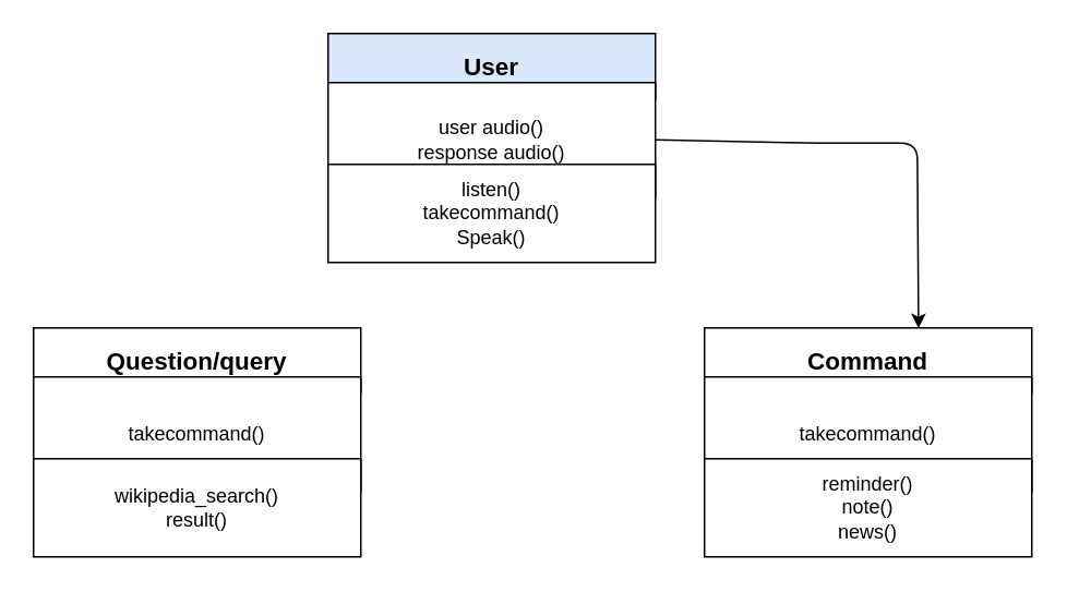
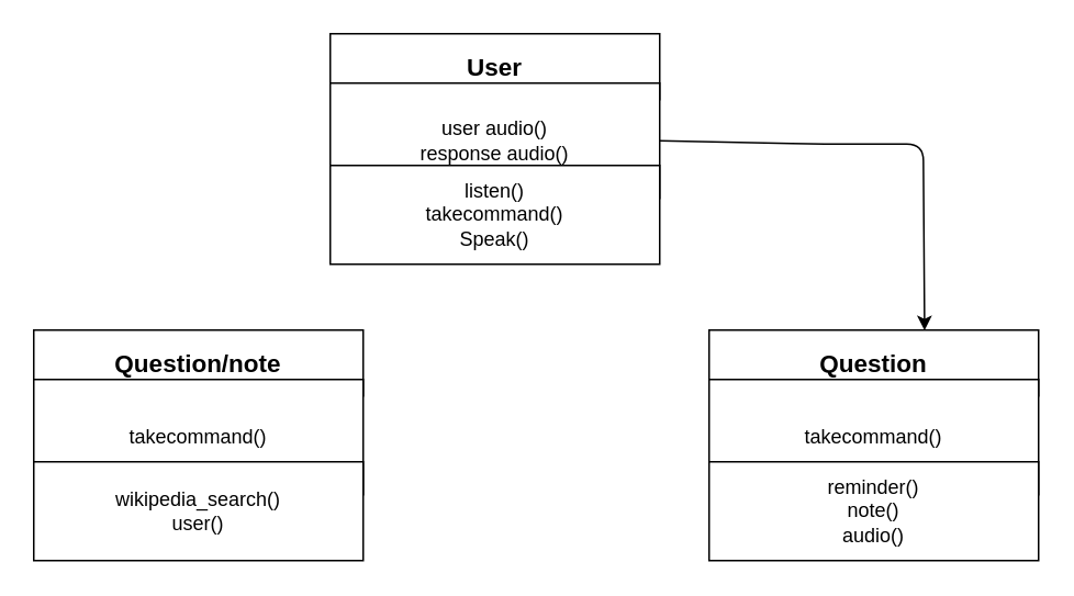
  <mxCell id="0" />
  <mxCell id="1" parent="0" />
- <mxCell id="2" value="&lt;b style=&quot;font-size: 15px&quot;&gt;User&lt;/b&gt;" style="rounded=0;whiteSpace=wrap;html=1;fillColor=#dae8fc;" parent="1" vertex="1"><mxGeometry x="200" y="20" width="200" height="40" as="geometry" /></mxCell>
+ <mxCell id="2" value="&lt;b style=&quot;font-size: 15px&quot;&gt;User&lt;/b&gt;" style="rounded=0;whiteSpace=wrap;html=1;" parent="1" vertex="1"><mxGeometry x="200" y="20" width="200" height="40" as="geometry" /></mxCell>
  <mxCell id="3" value="user audio()&lt;br&gt;response audio()" style="rounded=0;whiteSpace=wrap;html=1;" parent="1" vertex="1"><mxGeometry x="200" y="50" width="200" height="70" as="geometry" /></mxCell>
  <mxCell id="4" style="edgeStyle=orthogonalEdgeStyle;rounded=0;orthogonalLoop=1;jettySize=auto;html=1;exitX=0.5;exitY=1;exitDx=0;exitDy=0;" parent="1" source="3" target="3" edge="1"><mxGeometry relative="1" as="geometry" /></mxCell>
  <mxCell id="5" value="listen()&lt;br&gt;takecommand()&lt;br&gt;Speak()" style="rounded=0;whiteSpace=wrap;html=1;" parent="1" vertex="1"><mxGeometry x="200" y="100" width="200" height="60" as="geometry" /></mxCell>
- <mxCell id="6" value="&lt;font style=&quot;font-size: 15px&quot;&gt;&lt;b&gt;Question/query&lt;/b&gt;&lt;/font&gt;" style="rounded=0;whiteSpace=wrap;html=1;" parent="1" vertex="1"><mxGeometry x="20" y="200" width="200" height="40" as="geometry" /></mxCell>
+ <mxCell id="6" value="&lt;font style=&quot;font-size: 15px&quot;&gt;&lt;b&gt;Question/note&lt;/b&gt;&lt;/font&gt;" style="rounded=0;whiteSpace=wrap;html=1;" parent="1" vertex="1"><mxGeometry x="20" y="200" width="200" height="40" as="geometry" /></mxCell>
  <mxCell id="7" value="takecommand()" style="rounded=0;whiteSpace=wrap;html=1;" parent="1" vertex="1"><mxGeometry x="20" y="230" width="200" height="70" as="geometry" /></mxCell>
  <mxCell id="8" style="edgeStyle=orthogonalEdgeStyle;rounded=0;orthogonalLoop=1;jettySize=auto;html=1;exitX=0.5;exitY=1;exitDx=0;exitDy=0;" parent="1" source="7" target="7" edge="1"><mxGeometry relative="1" as="geometry" /></mxCell>
- <mxCell id="9" value="wikipedia_search()&lt;br&gt;result()&lt;br&gt;" style="rounded=0;whiteSpace=wrap;html=1;" parent="1" vertex="1"><mxGeometry x="20" y="280" width="200" height="60" as="geometry" /></mxCell>
- <mxCell id="10" value="&lt;font style=&quot;font-size: 15px&quot;&gt;&lt;b&gt;Command&lt;/b&gt;&lt;/font&gt;" style="rounded=0;whiteSpace=wrap;html=1;" parent="1" vertex="1"><mxGeometry x="430" y="200" width="200" height="40" as="geometry" /></mxCell>
+ <mxCell id="9" value="wikipedia_search()&lt;br&gt;user()&lt;br&gt;" style="rounded=0;whiteSpace=wrap;html=1;" parent="1" vertex="1"><mxGeometry x="20" y="280" width="200" height="60" as="geometry" /></mxCell>
+ <mxCell id="10" value="&lt;font style=&quot;font-size: 15px&quot;&gt;&lt;b&gt;Question&lt;/b&gt;&lt;/font&gt;" style="rounded=0;whiteSpace=wrap;html=1;" parent="1" vertex="1"><mxGeometry x="430" y="200" width="200" height="40" as="geometry" /></mxCell>
  <mxCell id="11" value="takecommand()&lt;br&gt;" style="rounded=0;whiteSpace=wrap;html=1;" parent="1" vertex="1"><mxGeometry x="430" y="230" width="200" height="70" as="geometry" /></mxCell>
  <mxCell id="12" style="edgeStyle=orthogonalEdgeStyle;rounded=0;orthogonalLoop=1;jettySize=auto;html=1;exitX=0.5;exitY=1;exitDx=0;exitDy=0;" parent="1" source="11" target="11" edge="1"><mxGeometry relative="1" as="geometry" /></mxCell>
- <mxCell id="13" value="reminder()&lt;br&gt;note()&lt;br&gt;news()" style="rounded=0;whiteSpace=wrap;html=1;" parent="1" vertex="1"><mxGeometry x="430" y="280" width="200" height="60" as="geometry" /></mxCell>
+ <mxCell id="13" value="reminder()&lt;br&gt;note()&lt;br&gt;audio()" style="rounded=0;whiteSpace=wrap;html=1;" parent="1" vertex="1"><mxGeometry x="430" y="280" width="200" height="60" as="geometry" /></mxCell>
  <mxCell id="14" value="" style="endArrow=classic;html=1;exitX=1;exitY=0.5;exitDx=0;exitDy=0;entryX=0.654;entryY=0.005;entryDx=0;entryDy=0;entryPerimeter=0;" parent="1" source="3" edge="1" target="10"><mxGeometry width="50" height="50" relative="1" as="geometry"><mxPoint x="590" y="86.92" as="sourcePoint" /><mxPoint x="560" y="190" as="targetPoint" /><Array as="points"><mxPoint x="490" y="86.92" /><mxPoint x="560" y="87" /></Array></mxGeometry></mxCell>
